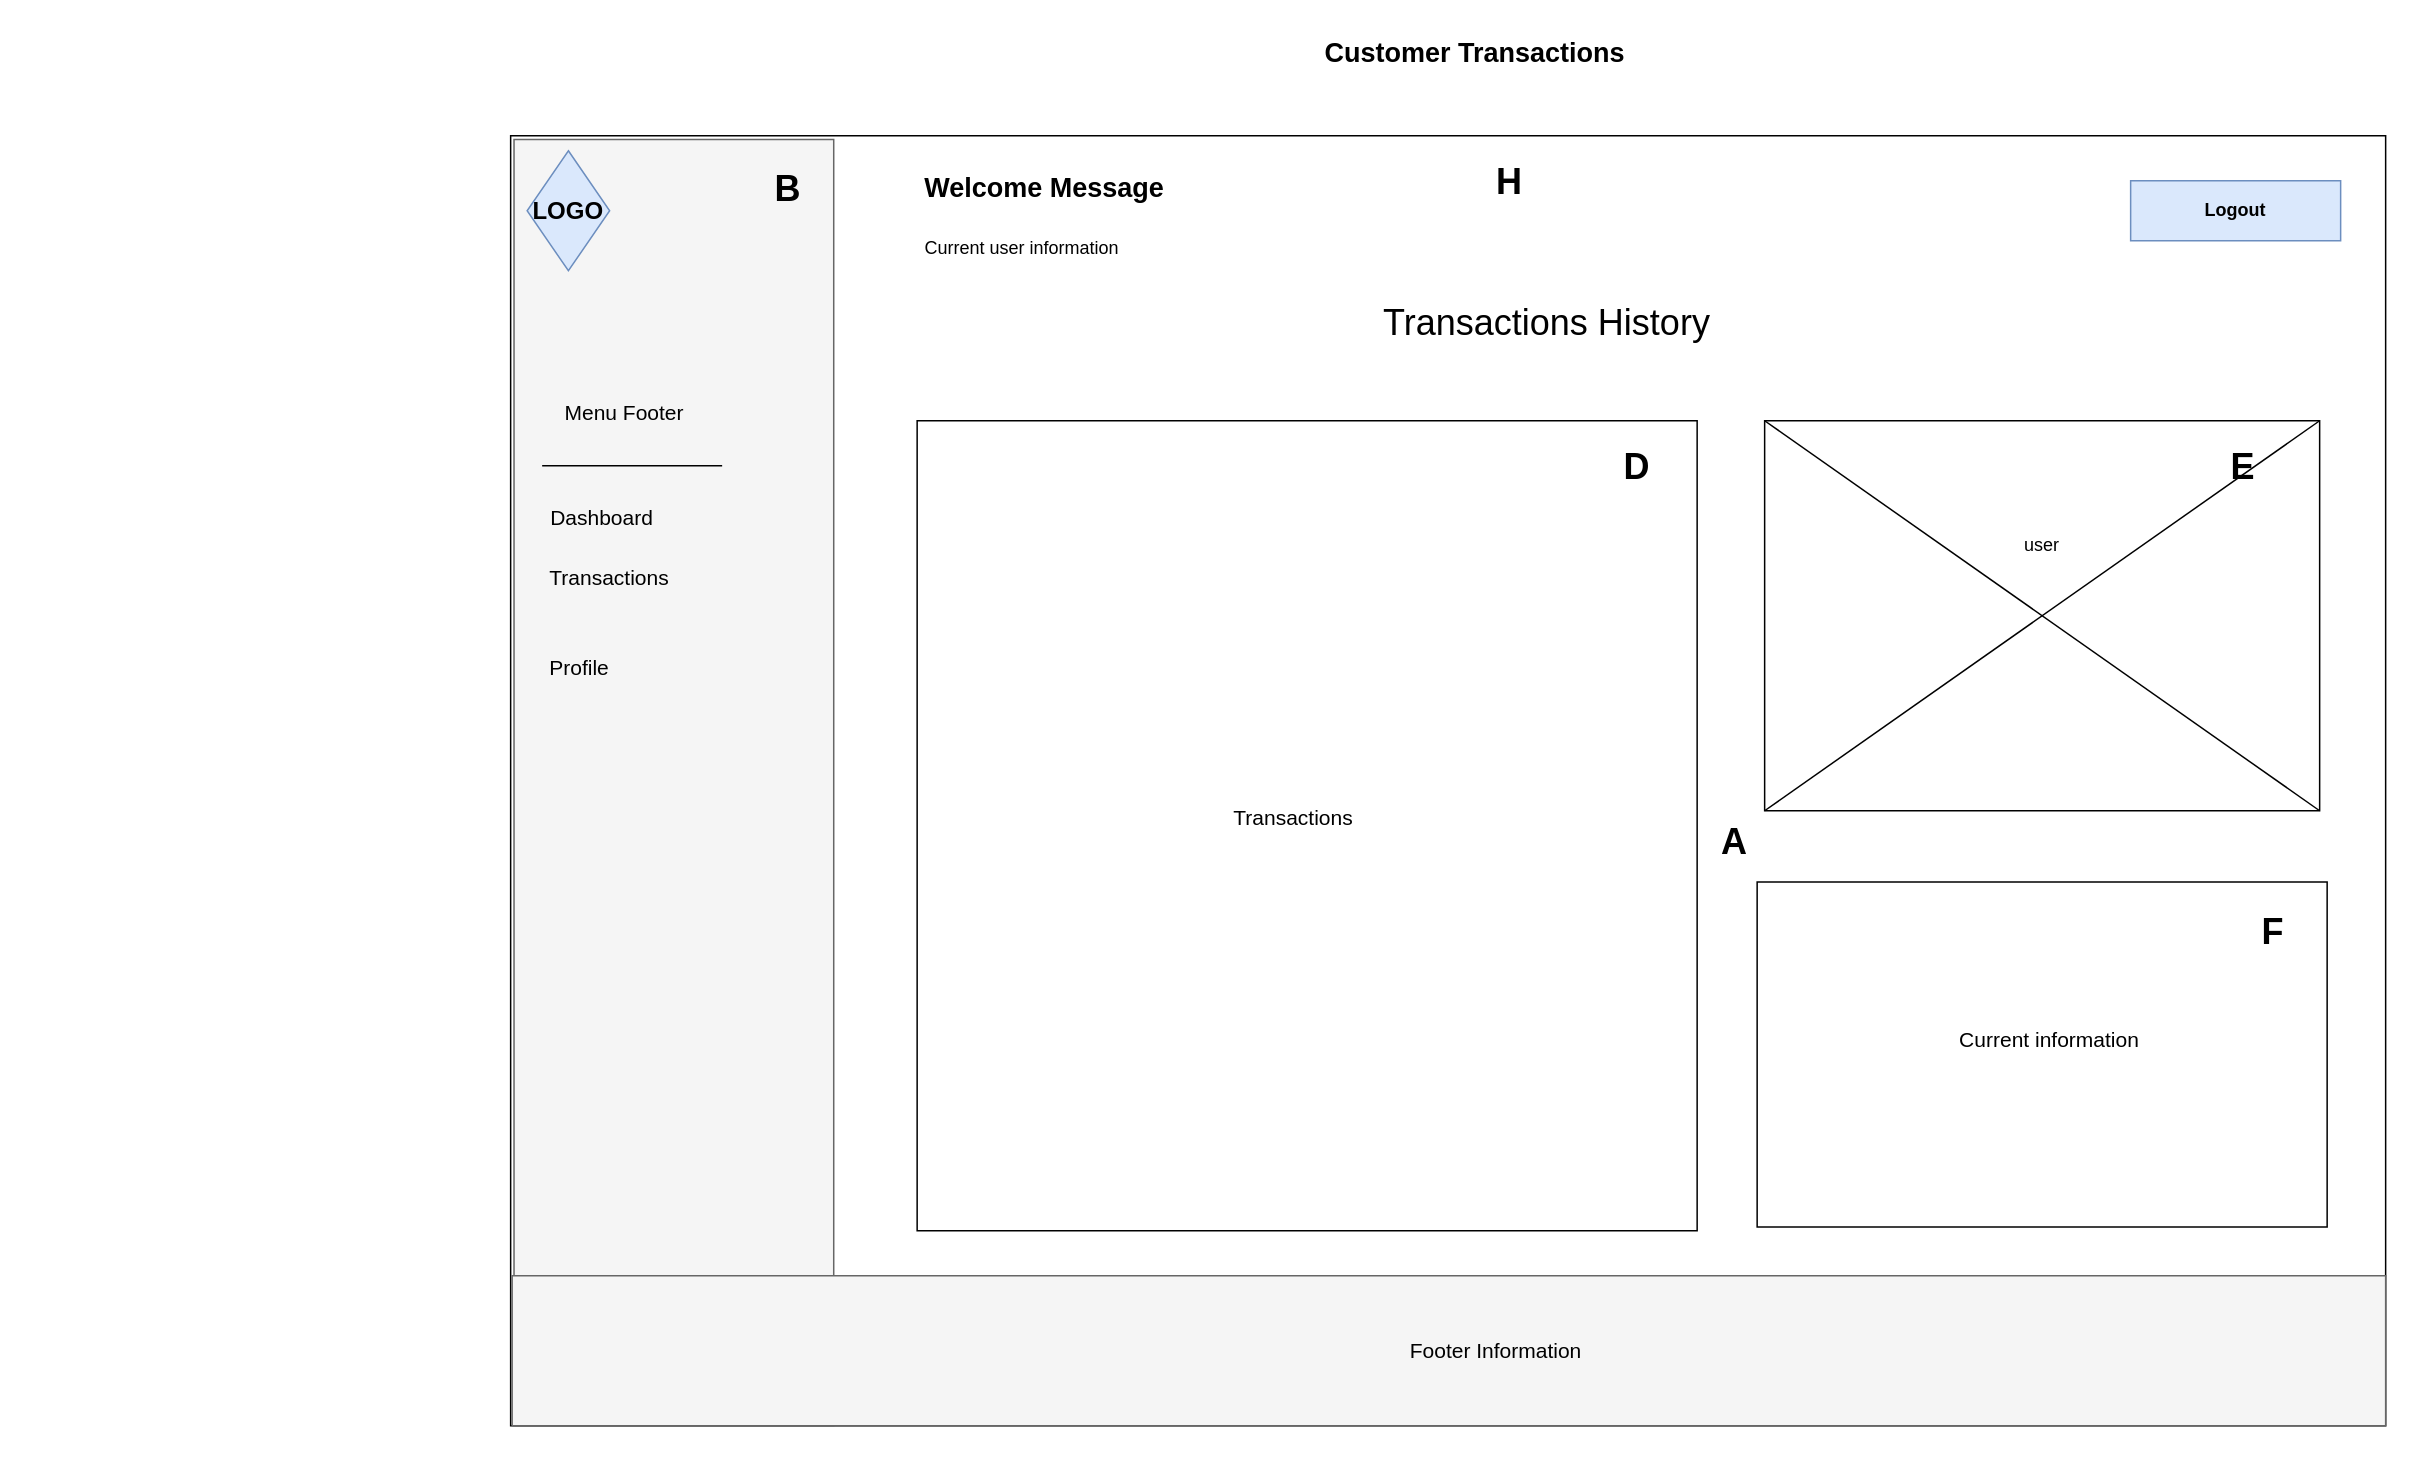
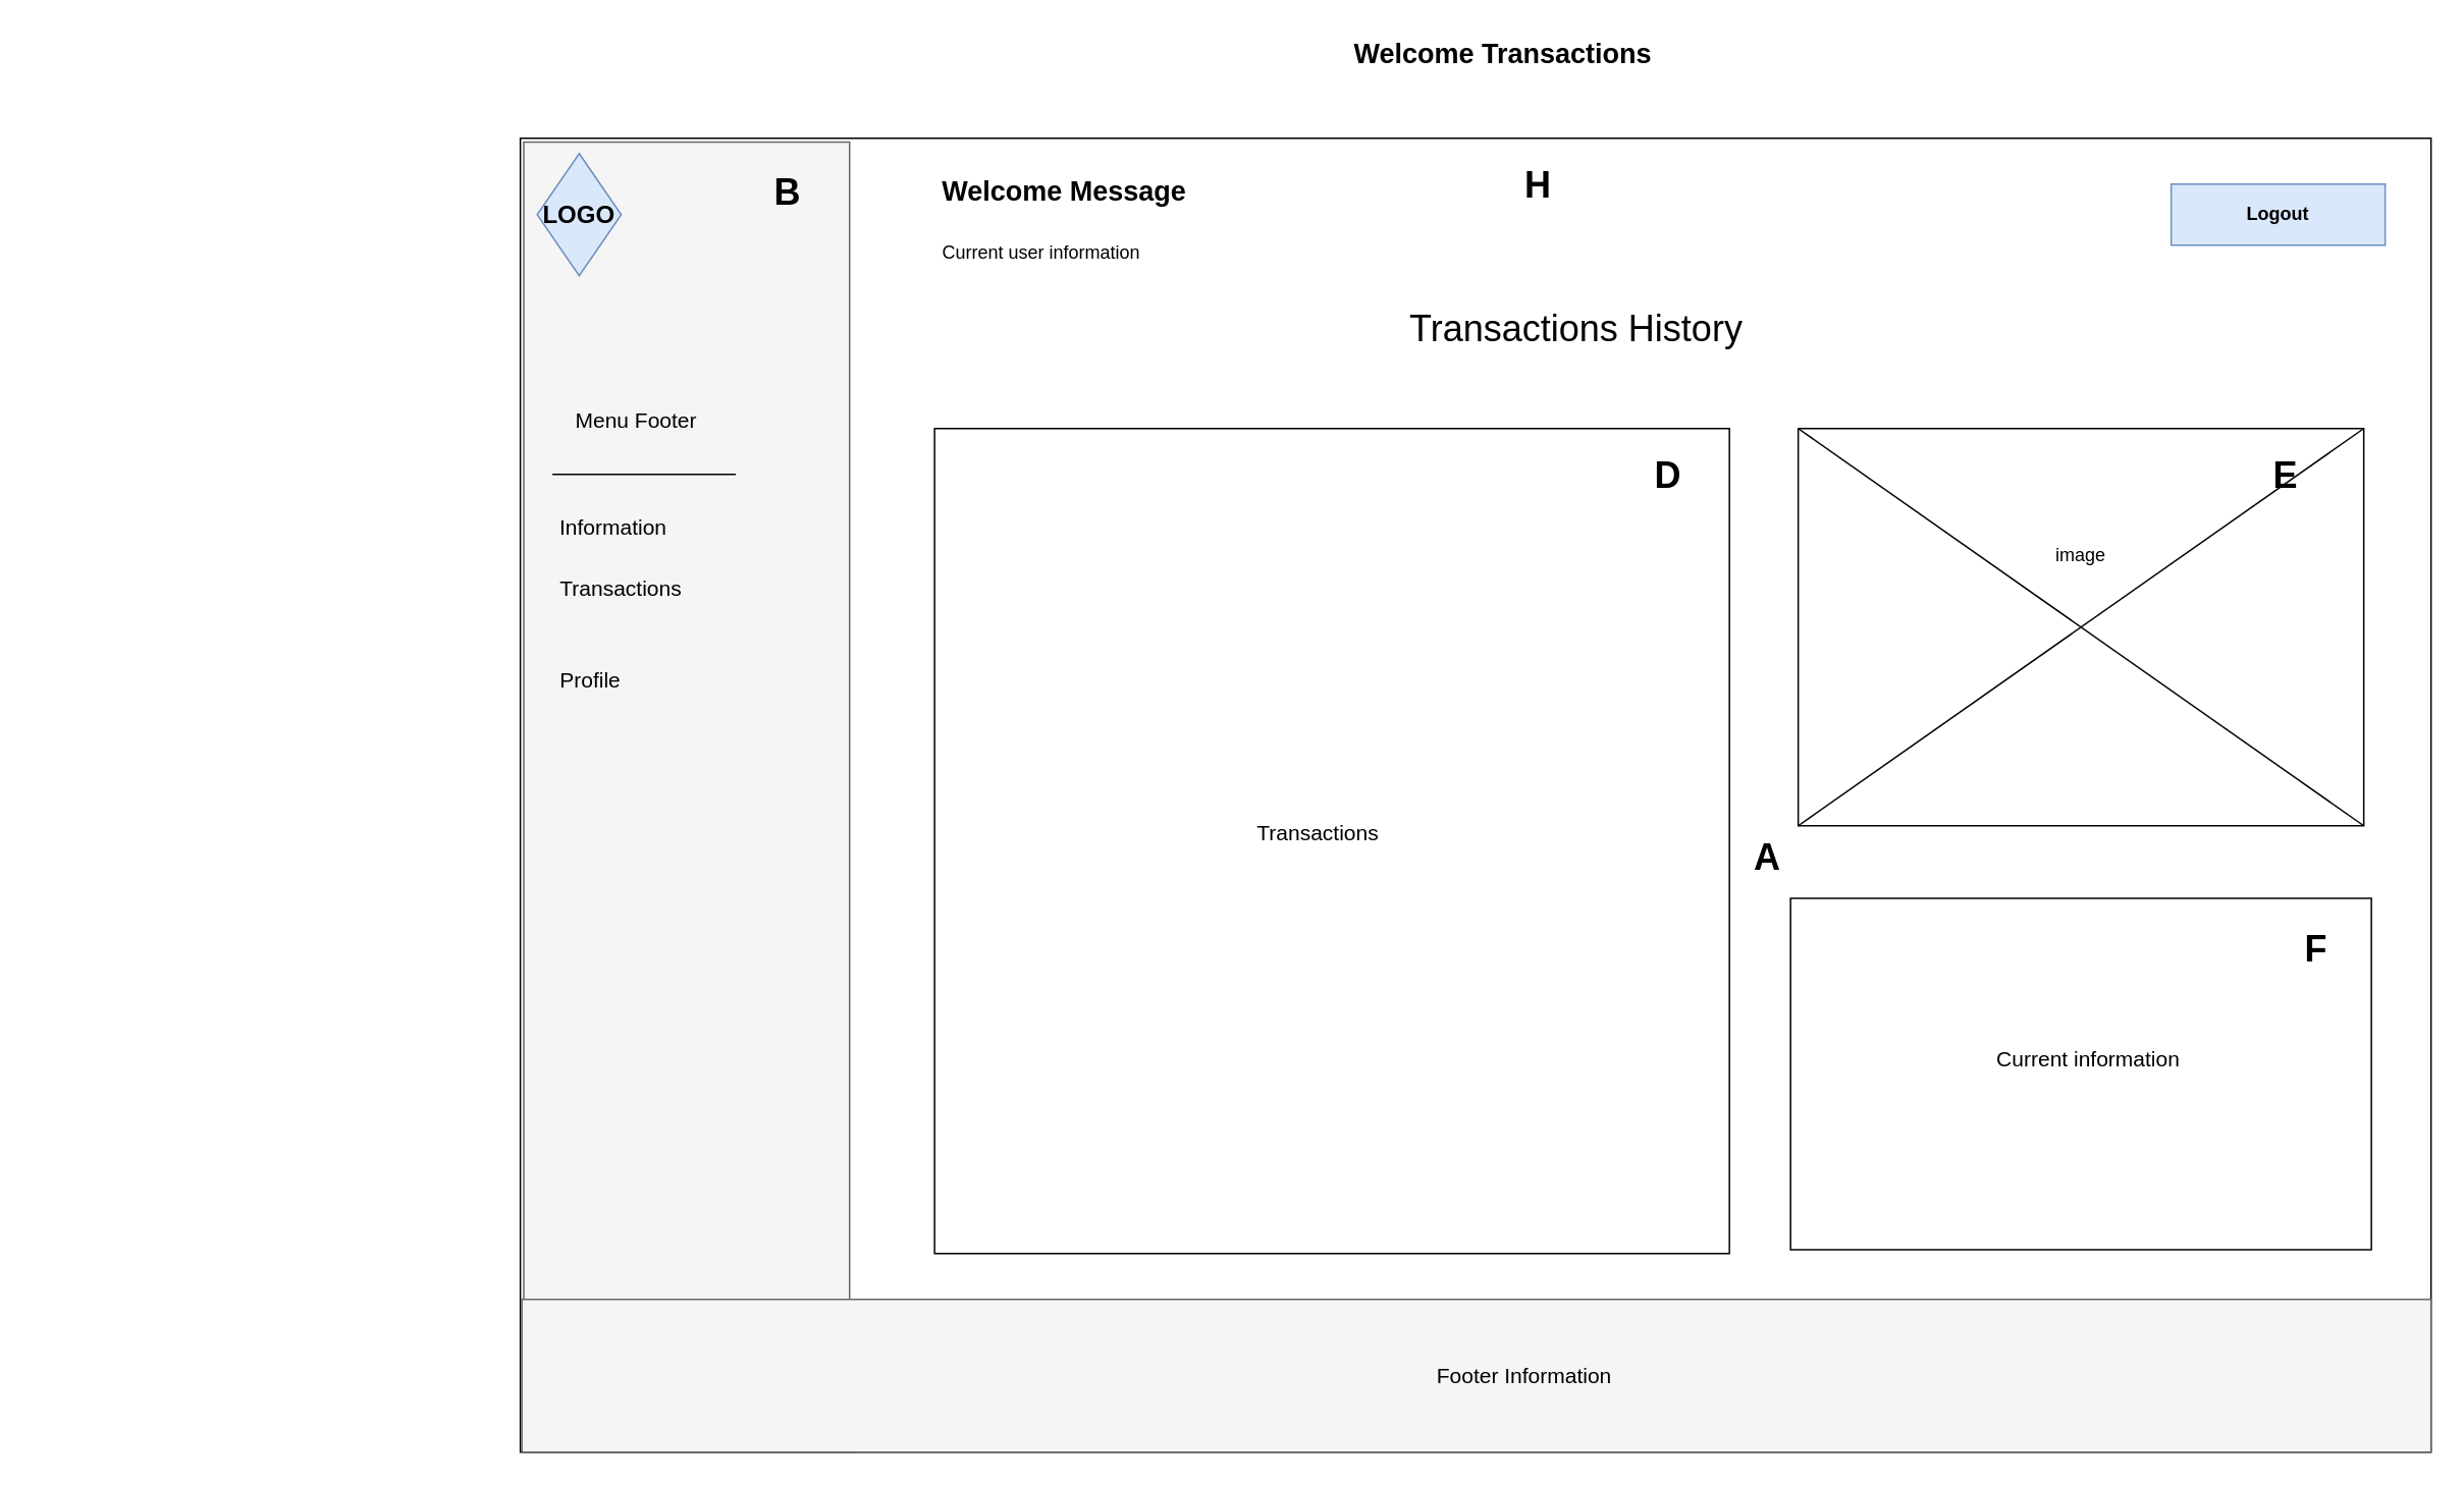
  <mxCell id="0" />
  <mxCell id="1" parent="0" />
- <mxCell id="2" value="&lt;font style=&quot;font-size: 18px;&quot;&gt;&lt;b&gt;Customer Transactions&lt;/b&gt;&lt;/font&gt;" style="text;html=1;align=center;verticalAlign=middle;whiteSpace=wrap;rounded=0;" parent="1" vertex="1"><mxGeometry x="867.5" y="20" width="230" height="30" as="geometry" /></mxCell>
+ <mxCell id="2" value="&lt;font style=&quot;font-size: 18px;&quot;&gt;&lt;b&gt;Welcome Transactions&lt;/b&gt;&lt;/font&gt;" style="text;html=1;align=center;verticalAlign=middle;whiteSpace=wrap;rounded=0;" parent="1" vertex="1"><mxGeometry x="867.5" y="20" width="230" height="30" as="geometry" /></mxCell>
  <mxCell id="3" value="" style="rounded=0;whiteSpace=wrap;html=1;" parent="1" vertex="1"><mxGeometry x="339.93" y="90" width="1250" height="860" as="geometry" /></mxCell>
  <mxCell id="4" value="" style="rounded=0;whiteSpace=wrap;html=1;fillColor=#f5f5f5;fontColor=#333333;strokeColor=#666666;rotation=-270;" parent="1" vertex="1"><mxGeometry x="20" y="414.69" width="857.5" height="213.13" as="geometry" /></mxCell>
  <mxCell id="5" value="&lt;font size=&quot;3&quot;&gt;&lt;b&gt;LOGO&lt;/b&gt;&lt;/font&gt;" style="rhombus;whiteSpace=wrap;html=1;fillColor=#dae8fc;strokeColor=#6c8ebf;" parent="1" vertex="1"><mxGeometry x="350.93" y="100" width="55" height="80" as="geometry" /></mxCell>
  <mxCell id="6" value="&lt;b&gt;Logout&lt;/b&gt;" style="rounded=0;whiteSpace=wrap;html=1;fillColor=#dae8fc;strokeColor=#6c8ebf;" parent="1" vertex="1"><mxGeometry x="1419.93" y="120" width="140" height="40" as="geometry" /></mxCell>
  <mxCell id="7" value="" style="rounded=0;whiteSpace=wrap;html=1;fillColor=#f5f5f5;fontColor=#f5f5f5;strokeColor=#666666;" parent="1" vertex="1"><mxGeometry x="340.93" y="850" width="1249" height="100" as="geometry" /></mxCell>
  <mxCell id="8" value="&lt;font style=&quot;font-size: 14px;&quot;&gt;Footer Information&lt;/font&gt;" style="text;html=1;align=center;verticalAlign=middle;whiteSpace=wrap;rounded=0;" parent="1" vertex="1"><mxGeometry x="933.93" y="885" width="126" height="30" as="geometry" /></mxCell>
  <mxCell id="9" value="&lt;b&gt;&lt;font style=&quot;font-size: 18px;&quot;&gt;Welcome Message&lt;/font&gt;&lt;/b&gt;" style="text;html=1;align=center;verticalAlign=middle;whiteSpace=wrap;rounded=0;" parent="1" vertex="1"><mxGeometry x="580.93" y="110" width="230" height="30" as="geometry" /></mxCell>
  <mxCell id="10" value="Current user information" style="text;html=1;align=center;verticalAlign=middle;whiteSpace=wrap;rounded=0;" parent="1" vertex="1"><mxGeometry x="600.93" y="150" width="160" height="30" as="geometry" /></mxCell>
  <mxCell id="11" value="&lt;font style=&quot;font-size: 14px;&quot;&gt;Menu Footer&lt;/font&gt;" style="text;html=1;align=center;verticalAlign=middle;whiteSpace=wrap;rounded=0;" parent="1" vertex="1"><mxGeometry x="360.93" y="260" width="110" height="30" as="geometry" /></mxCell>
- <mxCell id="12" value="&lt;font style=&quot;font-size: 14px;&quot;&gt;Dashboard&lt;/font&gt;" style="text;html=1;align=center;verticalAlign=middle;whiteSpace=wrap;rounded=0;" parent="1" vertex="1"><mxGeometry x="345.93" y="330" width="110" height="30" as="geometry" /></mxCell>
+ <mxCell id="12" value="&lt;font style=&quot;font-size: 14px;&quot;&gt;Information&lt;/font&gt;" style="text;html=1;align=center;verticalAlign=middle;whiteSpace=wrap;rounded=0;" parent="1" vertex="1"><mxGeometry x="345.93" y="330" width="110" height="30" as="geometry" /></mxCell>
  <mxCell id="13" value="&lt;font style=&quot;font-size: 14px;&quot;&gt;Transactions&lt;/font&gt;" style="text;html=1;align=center;verticalAlign=middle;whiteSpace=wrap;rounded=0;" parent="1" vertex="1"><mxGeometry x="350.93" y="370" width="110" height="30" as="geometry" /></mxCell>
  <mxCell id="14" value="&lt;font style=&quot;font-size: 14px;&quot;&gt;Profile&lt;/font&gt;" style="text;html=1;align=center;verticalAlign=middle;whiteSpace=wrap;rounded=0;" parent="1" vertex="1"><mxGeometry x="330.93" y="430" width="110" height="30" as="geometry" /></mxCell>
  <mxCell id="15" style="edgeStyle=orthogonalEdgeStyle;rounded=0;orthogonalLoop=1;jettySize=auto;html=1;exitX=0.5;exitY=1;exitDx=0;exitDy=0;" parent="1" source="14" target="14" edge="1"><mxGeometry relative="1" as="geometry" /></mxCell>
  <mxCell id="16" value="" style="endArrow=none;html=1;rounded=0;" parent="1" edge="1"><mxGeometry width="50" height="50" relative="1" as="geometry"><mxPoint x="480.93" y="310" as="sourcePoint" /><mxPoint x="360.93" y="310" as="targetPoint" /></mxGeometry></mxCell>
  <mxCell id="17" value="" style="rounded=0;whiteSpace=wrap;html=1;" parent="1" vertex="1"><mxGeometry x="610.93" y="280" width="520" height="540" as="geometry" /></mxCell>
  <mxCell id="18" value="&lt;span style=&quot;font-size: 14px;&quot;&gt;Transactions&lt;/span&gt;" style="text;html=1;align=center;verticalAlign=middle;whiteSpace=wrap;rounded=0;" parent="1" vertex="1"><mxGeometry x="771.93" y="530" width="180" height="30" as="geometry" /></mxCell>
  <mxCell id="19" value="&lt;font style=&quot;font-size: 24px;&quot;&gt;Transactions History&lt;/font&gt;" style="text;html=1;align=center;verticalAlign=middle;whiteSpace=wrap;rounded=0;" parent="1" vertex="1"><mxGeometry x="910.93" y="200" width="240" height="30" as="geometry" /></mxCell>
  <mxCell id="20" value="" style="rounded=0;whiteSpace=wrap;html=1;" parent="1" vertex="1"><mxGeometry x="1175.93" y="280" width="370" height="260" as="geometry" /></mxCell>
  <mxCell id="21" value="" style="endArrow=none;html=1;rounded=0;entryX=1;entryY=0;entryDx=0;entryDy=0;exitX=0;exitY=1;exitDx=0;exitDy=0;" parent="1" source="20" target="20" edge="1"><mxGeometry width="50" height="50" relative="1" as="geometry"><mxPoint x="995.93" y="537.5" as="sourcePoint" /><mxPoint x="1045.93" y="487.5" as="targetPoint" /></mxGeometry></mxCell>
  <mxCell id="22" value="" style="endArrow=none;html=1;rounded=0;entryX=1;entryY=1;entryDx=0;entryDy=0;exitX=0;exitY=0;exitDx=0;exitDy=0;" parent="1" source="20" target="20" edge="1"><mxGeometry width="50" height="50" relative="1" as="geometry"><mxPoint x="995.93" y="537.5" as="sourcePoint" /><mxPoint x="1045.93" y="487.5" as="targetPoint" /></mxGeometry></mxCell>
- <mxCell id="23" value="user" style="text;html=1;align=center;verticalAlign=middle;whiteSpace=wrap;rounded=0;" parent="1" vertex="1"><mxGeometry x="1330.93" y="347.5" width="60" height="30" as="geometry" /></mxCell>
+ <mxCell id="23" value="image" style="text;html=1;align=center;verticalAlign=middle;whiteSpace=wrap;rounded=0;" parent="1" vertex="1"><mxGeometry x="1330.93" y="347.5" width="60" height="30" as="geometry" /></mxCell>
  <mxCell id="24" value="" style="rounded=0;whiteSpace=wrap;html=1;" parent="1" vertex="1"><mxGeometry x="1170.93" y="587.5" width="380" height="230" as="geometry" /></mxCell>
  <mxCell id="25" value="&lt;span style=&quot;font-size: 14px;&quot;&gt;Current information&lt;/span&gt;" style="text;html=1;align=center;verticalAlign=middle;whiteSpace=wrap;rounded=0;" parent="1" vertex="1"><mxGeometry x="1275.93" y="677.5" width="180" height="30" as="geometry" /></mxCell>
  <mxCell id="26" value="&lt;h1 style=&quot;margin-top: 0px;&quot;&gt;A&lt;/h1&gt;" style="text;html=1;whiteSpace=wrap;overflow=hidden;rounded=0;align=center;" parent="1" vertex="1"><mxGeometry x="1140.93" y="540" width="30" height="40" as="geometry" /></mxCell>
- <mxCell id="27" value="&lt;h1 style=&quot;margin-top: 0px;&quot;&gt;B&lt;/h1&gt;" style="text;html=1;whiteSpace=wrap;overflow=hidden;rounded=0;align=center;" parent="1" vertex="1"><mxGeometry x="510" y="105" width="30" height="40" as="geometry" /></mxCell>
+ <mxCell id="27" value="&lt;h1 style=&quot;margin-top: 0px;&quot;&gt;B&lt;/h1&gt;" style="text;html=1;whiteSpace=wrap;overflow=hidden;rounded=0;align=center;" parent="1" vertex="1"><mxGeometry x="500" y="105" width="30" height="40" as="geometry" /></mxCell>
  <mxCell id="28" value="&lt;h1 style=&quot;margin-top: 0px;&quot;&gt;D&lt;/h1&gt;" style="text;html=1;whiteSpace=wrap;overflow=hidden;rounded=0;align=center;" parent="1" vertex="1"><mxGeometry x="1075.93" y="290" width="30" height="40" as="geometry" /></mxCell>
  <mxCell id="29" value="&lt;h1 style=&quot;margin-top: 0px;&quot;&gt;E&lt;/h1&gt;" style="text;html=1;whiteSpace=wrap;overflow=hidden;rounded=0;align=center;" parent="1" vertex="1"><mxGeometry x="1479.93" y="290" width="30" height="40" as="geometry" /></mxCell>
  <mxCell id="30" value="&lt;h1 style=&quot;margin-top: 0px;&quot;&gt;F&lt;/h1&gt;" style="text;html=1;whiteSpace=wrap;overflow=hidden;rounded=0;align=center;" parent="1" vertex="1"><mxGeometry x="1499.93" y="600" width="30" height="40" as="geometry" /></mxCell>
  <mxCell id="31" value="&lt;h1 style=&quot;margin-top: 0px;&quot;&gt;H&lt;/h1&gt;" style="text;html=1;whiteSpace=wrap;overflow=hidden;rounded=0;align=center;" parent="1" vertex="1"><mxGeometry x="990.93" y="100" width="30" height="40" as="geometry" /></mxCell>
